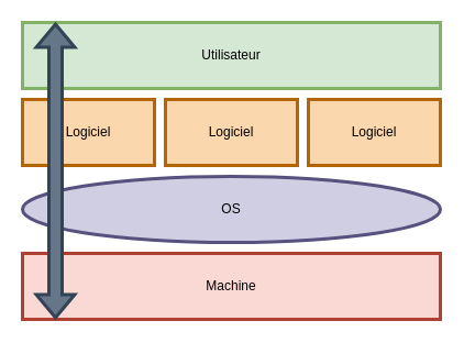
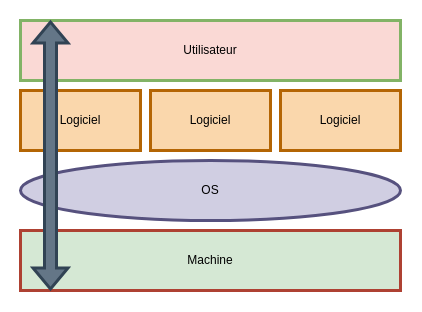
  <mxCell id="0" />
  <mxCell id="1" parent="0" />
  <mxCell id="2" value="Logiciel" style="rounded=0;whiteSpace=wrap;html=1;fillColor=#fad7ac;strokeColor=#b46504;strokeWidth=3;fontColor=#000000;" vertex="1" parent="1"><mxGeometry x="150" y="90" width="120" height="60" as="geometry" /></mxCell>
  <mxCell id="3" value="Logiciel" style="rounded=0;whiteSpace=wrap;html=1;fillColor=#fad7ac;strokeColor=#b46504;strokeWidth=3;fontColor=#000000;" vertex="1" parent="1"><mxGeometry x="20" y="90" width="120" height="60" as="geometry" /></mxCell>
  <mxCell id="4" value="Logiciel" style="rounded=0;whiteSpace=wrap;html=1;fillColor=#fad7ac;strokeColor=#b46504;strokeWidth=3;fontColor=#000000;" vertex="1" parent="1"><mxGeometry x="280" y="90" width="120" height="60" as="geometry" /></mxCell>
  <mxCell id="5" value="OS" style="ellipse;whiteSpace=wrap;html=1;fillColor=#d0cee2;strokeColor=#56517e;strokeWidth=3;fontColor=#000000;" vertex="1" parent="1"><mxGeometry x="20" y="160" width="380" height="60" as="geometry" /></mxCell>
- <mxCell id="6" value="Machine" style="rounded=0;whiteSpace=wrap;html=1;fillColor=#fad9d5;strokeColor=#ae4132;strokeWidth=3;fontColor=#000000;" vertex="1" parent="1"><mxGeometry x="20" y="230" width="380" height="60" as="geometry" /></mxCell>
- <mxCell id="7" value="Utilisateur" style="rounded=0;whiteSpace=wrap;html=1;fillColor=#d5e8d4;strokeColor=#82b366;strokeWidth=3;fontColor=#000000;" vertex="1" parent="1"><mxGeometry x="20" y="20" width="380" height="60" as="geometry" /></mxCell>
+ <mxCell id="6" value="Machine" style="rounded=0;whiteSpace=wrap;html=1;fillColor=#d5e8d4;strokeColor=#ae4132;strokeWidth=3;fontColor=#000000;" vertex="1" parent="1"><mxGeometry x="20" y="230" width="380" height="60" as="geometry" /></mxCell>
+ <mxCell id="7" value="Utilisateur" style="rounded=0;whiteSpace=wrap;html=1;fillColor=#fad9d5;strokeColor=#82b366;strokeWidth=3;fontColor=#000000;" vertex="1" parent="1"><mxGeometry x="20" y="20" width="380" height="60" as="geometry" /></mxCell>
  <mxCell id="8" value="" style="shape=flexArrow;endArrow=classic;startArrow=classic;html=1;rounded=0;fillColor=#647687;strokeColor=#314354;strokeWidth=3;" edge="1" parent="1"><mxGeometry width="100" height="100" relative="1" as="geometry"><mxPoint x="50" y="290" as="sourcePoint" /><mxPoint x="50" y="20" as="targetPoint" /></mxGeometry></mxCell>
